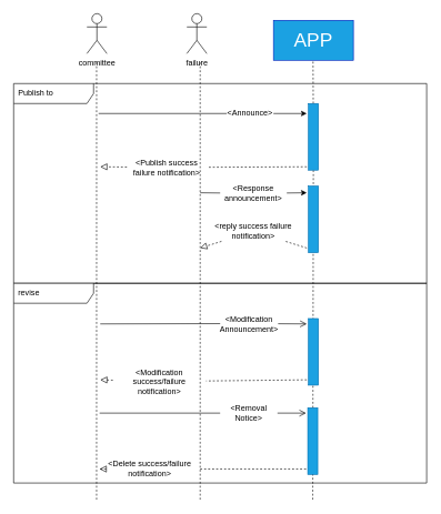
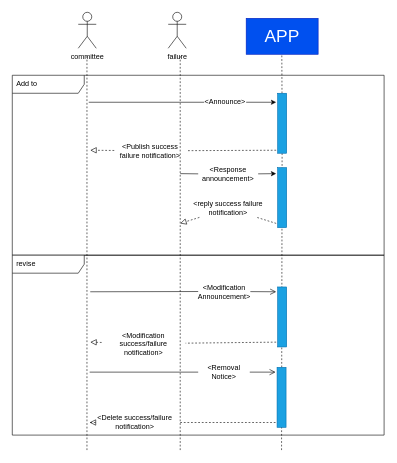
  <mxCell id="0" />
  <mxCell id="1" parent="0" />
- <mxCell id="2" value="&lt;span style=&quot;font-size: 29px;&quot;&gt;APP&lt;/span&gt;" style="rounded=0;whiteSpace=wrap;html=1;fillColor=#1ba1e2;fontColor=#ffffff;strokeColor=#001DBC;" parent="1" vertex="1"><mxGeometry x="410" y="30" width="120" height="60" as="geometry" /></mxCell>
+ <mxCell id="2" value="&lt;span style=&quot;font-size: 29px;&quot;&gt;APP&lt;/span&gt;" style="rounded=0;whiteSpace=wrap;html=1;fillColor=#0050ef;fontColor=#ffffff;strokeColor=#001DBC;" parent="1" vertex="1"><mxGeometry x="410" y="30" width="120" height="60" as="geometry" /></mxCell>
  <mxCell id="3" value="" style="endArrow=none;dashed=1;html=1;" parent="1" edge="1"><mxGeometry width="50" height="50" relative="1" as="geometry"><mxPoint x="300" y="750" as="sourcePoint" /><mxPoint x="300" y="90" as="targetPoint" /></mxGeometry></mxCell>
  <mxCell id="4" value="" style="endArrow=none;dashed=1;html=1;startArrow=none;" parent="1" source="9" edge="1"><mxGeometry width="50" height="50" relative="1" as="geometry"><mxPoint x="469.41" y="690" as="sourcePoint" /><mxPoint x="469.41" y="90" as="targetPoint" /></mxGeometry></mxCell>
  <mxCell id="5" value="" style="endArrow=classic;html=1;startArrow=none;" parent="1" source="7" edge="1"><mxGeometry width="50" height="50" relative="1" as="geometry"><mxPoint x="147.5" y="170" as="sourcePoint" /><mxPoint x="460" y="170" as="targetPoint" /></mxGeometry></mxCell>
  <mxCell id="6" value="" style="endArrow=none;html=1;" parent="1" target="7" edge="1"><mxGeometry width="50" height="50" relative="1" as="geometry"><mxPoint x="147.5" y="170" as="sourcePoint" /><mxPoint x="467.5" y="170" as="targetPoint" /></mxGeometry></mxCell>
  <mxCell id="7" value="&amp;lt;Announce&amp;gt;" style="text;html=1;strokeColor=none;fillColor=none;align=center;verticalAlign=middle;whiteSpace=wrap;rounded=0;" parent="1" vertex="1"><mxGeometry x="340" y="155" width="70" height="30" as="geometry" /></mxCell>
  <mxCell id="8" value="" style="endArrow=none;dashed=1;html=1;" parent="1" target="9" edge="1"><mxGeometry width="50" height="50" relative="1" as="geometry"><mxPoint x="469" y="750" as="sourcePoint" /><mxPoint x="469.41" y="90" as="targetPoint" /></mxGeometry></mxCell>
  <mxCell id="9" value="" style="rounded=0;whiteSpace=wrap;html=1;fontSize=29;fillColor=#1ba1e2;fontColor=#ffffff;strokeColor=#006EAF;" parent="1" vertex="1"><mxGeometry x="462.5" y="155" width="15" height="100" as="geometry" /></mxCell>
  <mxCell id="10" value="" style="endArrow=none;dashed=1;html=1;" parent="1" edge="1"><mxGeometry width="50" height="50" relative="1" as="geometry"><mxPoint x="144.5" y="750" as="sourcePoint" /><mxPoint x="144.5" y="90" as="targetPoint" /></mxGeometry></mxCell>
  <mxCell id="11" value="committee" style="shape=umlActor;verticalLabelPosition=bottom;verticalAlign=top;html=1;outlineConnect=0;" parent="1" vertex="1"><mxGeometry x="130" y="20" width="30" height="60" as="geometry" /></mxCell>
  <mxCell id="12" value="failure" style="shape=umlActor;verticalLabelPosition=bottom;verticalAlign=top;html=1;outlineConnect=0;" parent="1" vertex="1"><mxGeometry x="280" y="20" width="30" height="60" as="geometry" /></mxCell>
  <mxCell id="13" value="" style="rounded=0;whiteSpace=wrap;html=1;fontSize=29;fillColor=#1ba1e2;fontColor=#ffffff;strokeColor=#006EAF;" parent="1" vertex="1"><mxGeometry x="462.5" y="279" width="15" height="100" as="geometry" /></mxCell>
  <mxCell id="14" value="" style="endArrow=classic;html=1;startArrow=none;" parent="1" source="16" edge="1"><mxGeometry width="50" height="50" relative="1" as="geometry"><mxPoint x="300" y="289" as="sourcePoint" /><mxPoint x="460" y="289" as="targetPoint" /></mxGeometry></mxCell>
  <mxCell id="15" value="" style="endArrow=none;html=1;" parent="1" target="16" edge="1"><mxGeometry width="50" height="50" relative="1" as="geometry"><mxPoint x="300" y="289" as="sourcePoint" /><mxPoint x="460" y="289" as="targetPoint" /></mxGeometry></mxCell>
  <mxCell id="16" value="&amp;lt;Response announcement&amp;gt;" style="text;html=1;strokeColor=none;fillColor=none;align=center;verticalAlign=middle;whiteSpace=wrap;rounded=0;" parent="1" vertex="1"><mxGeometry x="330" y="270" width="100" height="40" as="geometry" /></mxCell>
- <mxCell id="17" value="Publish to" style="shape=umlFrame;whiteSpace=wrap;html=1;width=120;height=30;boundedLbl=1;verticalAlign=middle;align=left;spacingLeft=5;" parent="1" vertex="1"><mxGeometry x="20" y="125" width="620" height="300" as="geometry" /></mxCell>
+ <mxCell id="17" value="Add to" style="shape=umlFrame;whiteSpace=wrap;html=1;width=120;height=30;boundedLbl=1;verticalAlign=middle;align=left;spacingLeft=5;" parent="1" vertex="1"><mxGeometry x="20" y="125" width="620" height="300" as="geometry" /></mxCell>
  <mxCell id="18" value="" style="endArrow=block;startArrow=none;endFill=0;startFill=0;endSize=8;html=1;verticalAlign=bottom;dashed=1;labelBackgroundColor=none;" parent="1" source="20" edge="1"><mxGeometry width="160" relative="1" as="geometry"><mxPoint x="460" y="250" as="sourcePoint" /><mxPoint x="150" y="250" as="targetPoint" /></mxGeometry></mxCell>
  <mxCell id="19" value="" style="endArrow=none;startArrow=none;endFill=0;startFill=0;endSize=8;html=1;verticalAlign=bottom;dashed=1;labelBackgroundColor=none;" parent="1" target="20" edge="1"><mxGeometry width="160" relative="1" as="geometry"><mxPoint x="460" y="250" as="sourcePoint" /><mxPoint x="150" y="250" as="targetPoint" /></mxGeometry></mxCell>
  <mxCell id="20" value="&amp;lt;Publish success failure notification&amp;gt;" style="text;html=1;strokeColor=none;fillColor=none;align=center;verticalAlign=middle;whiteSpace=wrap;rounded=0;" parent="1" vertex="1"><mxGeometry x="190" y="236" width="120" height="30" as="geometry" /></mxCell>
  <mxCell id="21" value="" style="endArrow=block;startArrow=none;endFill=0;startFill=0;endSize=8;html=1;verticalAlign=bottom;dashed=1;labelBackgroundColor=none;" parent="1" source="23" edge="1"><mxGeometry width="160" relative="1" as="geometry"><mxPoint x="460" y="372" as="sourcePoint" /><mxPoint x="300" y="372" as="targetPoint" /></mxGeometry></mxCell>
  <mxCell id="22" value="" style="endArrow=none;startArrow=none;endFill=0;startFill=0;endSize=8;html=1;verticalAlign=bottom;dashed=1;labelBackgroundColor=none;" parent="1" target="23" edge="1"><mxGeometry width="160" relative="1" as="geometry"><mxPoint x="460" y="372" as="sourcePoint" /><mxPoint x="300" y="372" as="targetPoint" /></mxGeometry></mxCell>
  <mxCell id="23" value="&amp;lt;reply success failure notification&amp;gt;" style="text;html=1;strokeColor=none;fillColor=none;align=center;verticalAlign=middle;whiteSpace=wrap;rounded=0;" parent="1" vertex="1"><mxGeometry x="320" y="332" width="120" height="30" as="geometry" /></mxCell>
  <mxCell id="24" value="" style="endArrow=open;startArrow=none;endFill=0;startFill=0;endSize=8;html=1;verticalAlign=bottom;labelBackgroundColor=none;strokeWidth=1;" parent="1" source="27" edge="1"><mxGeometry width="160" relative="1" as="geometry"><mxPoint x="150" y="486" as="sourcePoint" /><mxPoint x="460" y="486" as="targetPoint" /></mxGeometry></mxCell>
  <mxCell id="25" value="" style="rounded=0;whiteSpace=wrap;html=1;fontSize=29;fillColor=#1ba1e2;fontColor=#ffffff;strokeColor=#006EAF;" parent="1" vertex="1"><mxGeometry x="462.5" y="478" width="15" height="100" as="geometry" /></mxCell>
  <mxCell id="26" value="" style="endArrow=none;startArrow=none;endFill=0;startFill=0;endSize=8;html=1;verticalAlign=bottom;labelBackgroundColor=none;strokeWidth=1;" parent="1" target="27" edge="1"><mxGeometry width="160" relative="1" as="geometry"><mxPoint x="150" y="486" as="sourcePoint" /><mxPoint x="460" y="486" as="targetPoint" /></mxGeometry></mxCell>
  <mxCell id="27" value="&amp;lt;Modification Announcement&amp;gt;" style="text;html=1;strokeColor=none;fillColor=none;align=center;verticalAlign=middle;whiteSpace=wrap;rounded=0;" parent="1" vertex="1"><mxGeometry x="330" y="471" width="87" height="29" as="geometry" /></mxCell>
  <mxCell id="28" value="" style="endArrow=block;startArrow=none;endFill=0;startFill=0;endSize=8;html=1;verticalAlign=bottom;dashed=1;labelBackgroundColor=none;" parent="1" source="30" edge="1"><mxGeometry width="160" relative="1" as="geometry"><mxPoint x="460" y="570" as="sourcePoint" /><mxPoint x="150" y="570" as="targetPoint" /></mxGeometry></mxCell>
  <mxCell id="29" value="" style="endArrow=none;startArrow=none;endFill=0;startFill=0;endSize=8;html=1;verticalAlign=bottom;dashed=1;labelBackgroundColor=none;" parent="1" target="30" edge="1"><mxGeometry width="160" relative="1" as="geometry"><mxPoint x="460" y="570" as="sourcePoint" /><mxPoint x="150" y="570" as="targetPoint" /></mxGeometry></mxCell>
  <mxCell id="30" value="&amp;lt;Modification success/failure notification&amp;gt;" style="text;html=1;strokeColor=none;fillColor=none;align=center;verticalAlign=middle;whiteSpace=wrap;rounded=0;" parent="1" vertex="1"><mxGeometry x="169" y="555" width="140" height="35" as="geometry" /></mxCell>
  <mxCell id="31" value="" style="endArrow=open;startArrow=none;endFill=0;startFill=0;endSize=8;html=1;verticalAlign=bottom;labelBackgroundColor=none;strokeWidth=1;" parent="1" source="34" edge="1"><mxGeometry width="160" relative="1" as="geometry"><mxPoint x="149" y="620" as="sourcePoint" /><mxPoint x="459" y="620" as="targetPoint" /></mxGeometry></mxCell>
  <mxCell id="32" value="" style="rounded=0;whiteSpace=wrap;html=1;fontSize=29;fillColor=#1ba1e2;fontColor=#ffffff;strokeColor=#006EAF;" parent="1" vertex="1"><mxGeometry x="461.5" y="612" width="15" height="100" as="geometry" /></mxCell>
  <mxCell id="33" value="" style="endArrow=none;startArrow=none;endFill=0;startFill=0;endSize=8;html=1;verticalAlign=bottom;labelBackgroundColor=none;strokeWidth=1;" parent="1" target="34" edge="1"><mxGeometry width="160" relative="1" as="geometry"><mxPoint x="149" y="620" as="sourcePoint" /><mxPoint x="459" y="620" as="targetPoint" /></mxGeometry></mxCell>
  <mxCell id="34" value="&amp;lt;Removal Notice&amp;gt;" style="text;html=1;strokeColor=none;fillColor=none;align=center;verticalAlign=middle;whiteSpace=wrap;rounded=0;" parent="1" vertex="1"><mxGeometry x="330" y="605" width="86" height="30" as="geometry" /></mxCell>
  <mxCell id="35" value="" style="endArrow=block;startArrow=none;endFill=0;startFill=0;endSize=8;html=1;verticalAlign=bottom;dashed=1;labelBackgroundColor=none;" parent="1" source="37" edge="1"><mxGeometry width="160" relative="1" as="geometry"><mxPoint x="459" y="704" as="sourcePoint" /><mxPoint x="149" y="704" as="targetPoint" /></mxGeometry></mxCell>
  <mxCell id="36" value="" style="endArrow=none;startArrow=none;endFill=0;startFill=0;endSize=8;html=1;verticalAlign=bottom;dashed=1;labelBackgroundColor=none;" parent="1" target="37" edge="1"><mxGeometry width="160" relative="1" as="geometry"><mxPoint x="459" y="704" as="sourcePoint" /><mxPoint x="149" y="704" as="targetPoint" /></mxGeometry></mxCell>
  <mxCell id="37" value="&amp;lt;Delete success/failure notification&amp;gt;" style="text;html=1;strokeColor=none;fillColor=none;align=center;verticalAlign=middle;whiteSpace=wrap;rounded=0;" parent="1" vertex="1"><mxGeometry x="150" y="689" width="149" height="30" as="geometry" /></mxCell>
  <mxCell id="38" value="revise" style="shape=umlFrame;whiteSpace=wrap;html=1;width=120;height=30;boundedLbl=1;verticalAlign=middle;align=left;spacingLeft=5;" parent="1" vertex="1"><mxGeometry x="20" y="425" width="620" height="300" as="geometry" /></mxCell>
